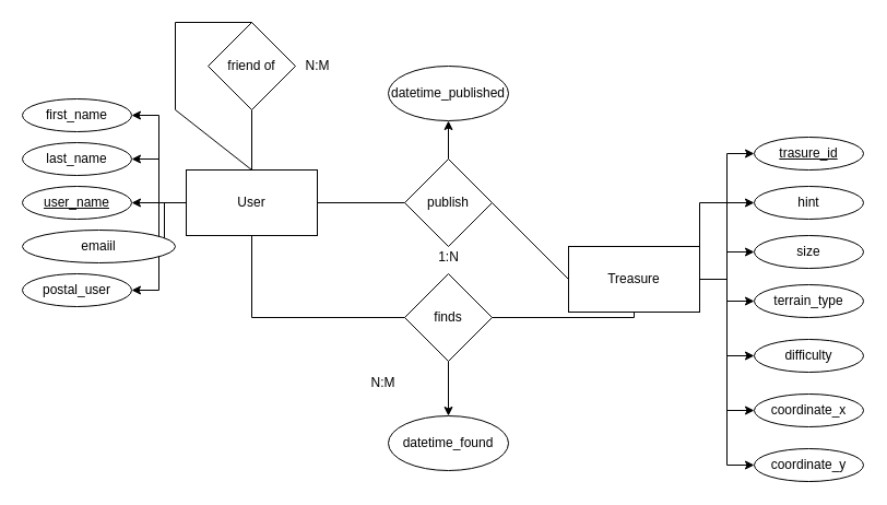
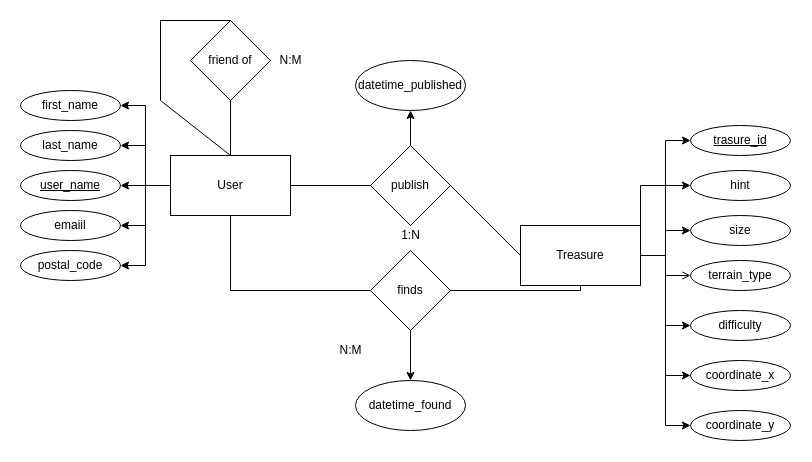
  <mxCell id="0" />
  <mxCell id="1" parent="0" />
  <mxCell id="2" style="edgeStyle=orthogonalEdgeStyle;rounded=0;orthogonalLoop=1;jettySize=auto;html=1;exitX=0;exitY=0.5;exitDx=0;exitDy=0;entryX=1;entryY=0.5;entryDx=0;entryDy=0;" parent="1" source="7" target="13" edge="1"><mxGeometry relative="1" as="geometry" /></mxCell>
  <mxCell id="3" style="edgeStyle=orthogonalEdgeStyle;rounded=0;orthogonalLoop=1;jettySize=auto;html=1;exitX=0;exitY=0.5;exitDx=0;exitDy=0;entryX=1;entryY=0.5;entryDx=0;entryDy=0;" parent="1" source="7" target="14" edge="1"><mxGeometry relative="1" as="geometry" /></mxCell>
  <mxCell id="4" style="edgeStyle=orthogonalEdgeStyle;rounded=0;orthogonalLoop=1;jettySize=auto;html=1;exitX=0;exitY=0.5;exitDx=0;exitDy=0;entryX=1;entryY=0.5;entryDx=0;entryDy=0;" parent="1" source="7" target="17" edge="1"><mxGeometry relative="1" as="geometry" /></mxCell>
  <mxCell id="5" style="edgeStyle=orthogonalEdgeStyle;rounded=0;orthogonalLoop=1;jettySize=auto;html=1;exitX=0;exitY=0.5;exitDx=0;exitDy=0;entryX=1;entryY=0.5;entryDx=0;entryDy=0;" parent="1" source="7" target="15" edge="1"><mxGeometry relative="1" as="geometry" /></mxCell>
  <mxCell id="6" style="edgeStyle=orthogonalEdgeStyle;rounded=0;orthogonalLoop=1;jettySize=auto;html=1;exitX=0;exitY=0.5;exitDx=0;exitDy=0;entryX=1;entryY=0.5;entryDx=0;entryDy=0;" parent="1" source="7" target="16" edge="1"><mxGeometry relative="1" as="geometry" /></mxCell>
  <mxCell id="7" value="User" style="rounded=0;whiteSpace=wrap;html=1;" parent="1" vertex="1"><mxGeometry x="170" y="155" width="120" height="60" as="geometry" /></mxCell>
  <mxCell id="8" value="friend of" style="rhombus;whiteSpace=wrap;html=1;" parent="1" vertex="1"><mxGeometry x="190" y="20" width="80" height="80" as="geometry" /></mxCell>
  <mxCell id="9" style="edgeStyle=orthogonalEdgeStyle;rounded=0;orthogonalLoop=1;jettySize=auto;html=1;exitX=1;exitY=0.5;exitDx=0;exitDy=0;entryX=0;entryY=0.5;entryDx=0;entryDy=0;startArrow=none;startFill=0;endArrow=classic;endFill=1;" parent="1" source="12" target="28" edge="1"><mxGeometry relative="1" as="geometry" /></mxCell>
  <mxCell id="10" style="edgeStyle=orthogonalEdgeStyle;rounded=0;orthogonalLoop=1;jettySize=auto;html=1;exitX=1;exitY=0.5;exitDx=0;exitDy=0;entryX=0;entryY=0.5;entryDx=0;entryDy=0;startArrow=none;startFill=0;endArrow=classic;endFill=1;" parent="1" source="12" target="29" edge="1"><mxGeometry relative="1" as="geometry" /></mxCell>
  <mxCell id="11" style="edgeStyle=orthogonalEdgeStyle;rounded=0;orthogonalLoop=1;jettySize=auto;html=1;exitX=1;exitY=0.5;exitDx=0;exitDy=0;entryX=0;entryY=0.5;entryDx=0;entryDy=0;startArrow=none;startFill=0;endArrow=classic;endFill=1;" parent="1" source="12" target="36" edge="1"><mxGeometry relative="1" as="geometry"><mxPoint x="687.1" y="224.99" as="targetPoint" /></mxGeometry></mxCell>
  <mxCell id="12" value="Treasure" style="rounded=0;whiteSpace=wrap;html=1;" parent="1" vertex="1"><mxGeometry x="520" y="225" width="120" height="60" as="geometry" /></mxCell>
  <mxCell id="13" value="first_name" style="ellipse;whiteSpace=wrap;html=1;" parent="1" vertex="1"><mxGeometry x="20" y="90" width="100" height="30" as="geometry" /></mxCell>
  <mxCell id="14" value="last_name" style="ellipse;whiteSpace=wrap;html=1;" parent="1" vertex="1"><mxGeometry x="20" y="130" width="100" height="30" as="geometry" /></mxCell>
- <mxCell id="15" value="emaiil" style="ellipse;whiteSpace=wrap;html=1;" parent="1" vertex="1"><mxGeometry x="20" y="210" width="140" height="30" as="geometry" /></mxCell>
- <mxCell id="16" value="postal_user" style="ellipse;whiteSpace=wrap;html=1;" parent="1" vertex="1"><mxGeometry x="20" y="250" width="100" height="30" as="geometry" /></mxCell>
+ <mxCell id="15" value="emaiil" style="ellipse;whiteSpace=wrap;html=1;" parent="1" vertex="1"><mxGeometry x="20" y="210" width="100" height="30" as="geometry" /></mxCell>
+ <mxCell id="16" value="postal_code" style="ellipse;whiteSpace=wrap;html=1;" parent="1" vertex="1"><mxGeometry x="20" y="250" width="100" height="30" as="geometry" /></mxCell>
  <mxCell id="17" value="&lt;u&gt;user_name&lt;/u&gt;" style="ellipse;whiteSpace=wrap;html=1;" parent="1" vertex="1"><mxGeometry x="20" y="170" width="100" height="30" as="geometry" /></mxCell>
  <mxCell id="18" value="" style="endArrow=none;html=1;rounded=0;entryX=0.5;entryY=1;entryDx=0;entryDy=0;exitX=0.5;exitY=0;exitDx=0;exitDy=0;" parent="1" source="7" target="8" edge="1"><mxGeometry width="50" height="50" relative="1" as="geometry"><mxPoint x="390" y="230" as="sourcePoint" /><mxPoint x="440" y="180" as="targetPoint" /></mxGeometry></mxCell>
  <mxCell id="19" value="" style="endArrow=none;html=1;rounded=0;entryX=0.5;entryY=0;entryDx=0;entryDy=0;exitX=0.5;exitY=0;exitDx=0;exitDy=0;endFill=0;" parent="1" source="8" target="7" edge="1"><mxGeometry width="50" height="50" relative="1" as="geometry"><mxPoint x="140" y="110" as="sourcePoint" /><mxPoint x="190" y="60" as="targetPoint" /><Array as="points"><mxPoint x="160" y="20" /><mxPoint x="160" y="100" /></Array></mxGeometry></mxCell>
  <mxCell id="20" value="N:M" style="text;html=1;align=center;verticalAlign=middle;resizable=0;points=[];autosize=1;strokeColor=none;fillColor=none;" parent="1" vertex="1"><mxGeometry x="270" y="50" width="40" height="20" as="geometry" /></mxCell>
  <mxCell id="21" style="edgeStyle=none;html=1;exitX=0.5;exitY=0;exitDx=0;exitDy=0;entryX=0.5;entryY=1;entryDx=0;entryDy=0;" parent="1" source="22" target="41" edge="1"><mxGeometry relative="1" as="geometry"><mxPoint x="460" y="90" as="targetPoint" /></mxGeometry></mxCell>
  <mxCell id="22" value="publish" style="rhombus;whiteSpace=wrap;html=1;" parent="1" vertex="1"><mxGeometry x="370" y="145" width="80" height="80" as="geometry" /></mxCell>
  <mxCell id="23" value="" style="endArrow=none;html=1;rounded=0;exitX=1;exitY=0.5;exitDx=0;exitDy=0;" parent="1" source="7" target="22" edge="1"><mxGeometry width="50" height="50" relative="1" as="geometry"><mxPoint x="390" y="320" as="sourcePoint" /><mxPoint x="440" y="270" as="targetPoint" /></mxGeometry></mxCell>
  <mxCell id="24" value="" style="endArrow=none;html=1;rounded=0;exitX=1;exitY=0.5;exitDx=0;exitDy=0;entryX=0;entryY=0.5;entryDx=0;entryDy=0;" parent="1" source="22" target="12" edge="1"><mxGeometry width="50" height="50" relative="1" as="geometry"><mxPoint x="490" y="184.58" as="sourcePoint" /><mxPoint x="600" y="184.58" as="targetPoint" /></mxGeometry></mxCell>
  <mxCell id="25" value="1:N" style="text;html=1;align=center;verticalAlign=middle;resizable=0;points=[];autosize=1;strokeColor=none;fillColor=none;" parent="1" vertex="1"><mxGeometry x="395" y="225" width="30" height="20" as="geometry" /></mxCell>
  <mxCell id="26" value="coordinate_x" style="ellipse;whiteSpace=wrap;html=1;" parent="1" vertex="1"><mxGeometry x="690" y="360" width="100" height="30" as="geometry" /></mxCell>
  <mxCell id="27" value="coordinate_y" style="ellipse;whiteSpace=wrap;html=1;" parent="1" vertex="1"><mxGeometry x="690" y="410" width="100" height="30" as="geometry" /></mxCell>
  <mxCell id="28" value="&lt;u&gt;trasure_id&lt;/u&gt;" style="ellipse;whiteSpace=wrap;html=1;" parent="1" vertex="1"><mxGeometry x="690" y="125" width="100" height="30" as="geometry" /></mxCell>
  <mxCell id="29" value="hint" style="ellipse;whiteSpace=wrap;html=1;" parent="1" vertex="1"><mxGeometry x="690" y="170" width="100" height="30" as="geometry" /></mxCell>
  <mxCell id="30" style="edgeStyle=orthogonalEdgeStyle;rounded=0;orthogonalLoop=1;jettySize=auto;html=1;exitX=1;exitY=0.5;exitDx=0;exitDy=0;entryX=0;entryY=0.5;entryDx=0;entryDy=0;endArrow=classic;endFill=1;" parent="1" source="12" target="26" edge="1"><mxGeometry relative="1" as="geometry"><mxPoint x="790" y="230" as="sourcePoint" /></mxGeometry></mxCell>
  <mxCell id="31" style="edgeStyle=orthogonalEdgeStyle;rounded=0;orthogonalLoop=1;jettySize=auto;html=1;exitX=1;exitY=0.5;exitDx=0;exitDy=0;entryX=0;entryY=0.5;entryDx=0;entryDy=0;endArrow=classic;endFill=1;" parent="1" source="12" target="27" edge="1"><mxGeometry relative="1" as="geometry"><mxPoint x="790" y="230" as="sourcePoint" /></mxGeometry></mxCell>
  <mxCell id="32" value="finds" style="rhombus;whiteSpace=wrap;html=1;" parent="1" vertex="1"><mxGeometry x="370" y="250" width="80" height="80" as="geometry" /></mxCell>
  <mxCell id="33" value="" style="endArrow=none;html=1;rounded=0;exitX=1;exitY=0.5;exitDx=0;exitDy=0;entryX=0.5;entryY=1;entryDx=0;entryDy=0;" parent="1" source="32" target="12" edge="1"><mxGeometry width="50" height="50" relative="1" as="geometry"><mxPoint x="500" y="330" as="sourcePoint" /><mxPoint x="570" y="330" as="targetPoint" /><Array as="points"><mxPoint x="580" y="290" /></Array></mxGeometry></mxCell>
  <mxCell id="34" value="" style="endArrow=none;html=1;rounded=0;exitX=0.5;exitY=1;exitDx=0;exitDy=0;entryX=0;entryY=0.5;entryDx=0;entryDy=0;" parent="1" source="7" target="32" edge="1"><mxGeometry width="50" height="50" relative="1" as="geometry"><mxPoint x="210" y="342.5" as="sourcePoint" /><mxPoint x="340" y="242.5" as="targetPoint" /><Array as="points"><mxPoint x="230" y="290" /></Array></mxGeometry></mxCell>
  <mxCell id="35" value="N:M" style="text;html=1;align=center;verticalAlign=middle;resizable=0;points=[];autosize=1;strokeColor=none;fillColor=none;" parent="1" vertex="1"><mxGeometry x="330" y="340" width="40" height="20" as="geometry" /></mxCell>
  <mxCell id="36" value="size" style="ellipse;whiteSpace=wrap;html=1;" parent="1" vertex="1"><mxGeometry x="690" y="215" width="100" height="30" as="geometry" /></mxCell>
  <mxCell id="37" value="difficulty" style="ellipse;whiteSpace=wrap;html=1;" parent="1" vertex="1"><mxGeometry x="690" y="310" width="100" height="30" as="geometry" /></mxCell>
  <mxCell id="38" value="terrain_type" style="ellipse;whiteSpace=wrap;html=1;" parent="1" vertex="1"><mxGeometry x="690" y="260" width="100" height="30" as="geometry" /></mxCell>
  <mxCell id="39" style="edgeStyle=none;html=1;exitX=0.5;exitY=1;exitDx=0;exitDy=0;entryX=0.5;entryY=0;entryDx=0;entryDy=0;" parent="1" source="32" target="40" edge="1"><mxGeometry relative="1" as="geometry"><mxPoint x="440" y="450" as="targetPoint" /><mxPoint x="440" y="495" as="sourcePoint" /></mxGeometry></mxCell>
  <mxCell id="40" value="datetime_found" style="ellipse;whiteSpace=wrap;html=1;" parent="1" vertex="1"><mxGeometry x="355" y="380" width="110" height="50" as="geometry" /></mxCell>
  <mxCell id="41" value="datetime_published" style="ellipse;whiteSpace=wrap;html=1;" parent="1" vertex="1"><mxGeometry x="355" y="60" width="110" height="50" as="geometry" /></mxCell>
  <mxCell id="42" style="edgeStyle=orthogonalEdgeStyle;rounded=0;orthogonalLoop=1;jettySize=auto;html=1;entryX=0;entryY=0.5;entryDx=0;entryDy=0;endArrow=classic;endFill=1;exitX=1;exitY=0.5;exitDx=0;exitDy=0;" edge="1" parent="1" source="12" target="37"><mxGeometry relative="1" as="geometry"><mxPoint x="640" y="190" as="sourcePoint" /><mxPoint x="700" y="435" as="targetPoint" /><Array as="points"><mxPoint x="665" y="185" /><mxPoint x="665" y="325" /></Array></mxGeometry></mxCell>
- <mxCell id="43" style="edgeStyle=orthogonalEdgeStyle;rounded=0;orthogonalLoop=1;jettySize=auto;html=1;exitX=1;exitY=0.5;exitDx=0;exitDy=0;entryX=0;entryY=0.5;entryDx=0;entryDy=0;startArrow=none;startFill=0;endArrow=classic;endFill=1;" edge="1" parent="1" source="12" target="38"><mxGeometry relative="1" as="geometry"><mxPoint x="650" y="195" as="sourcePoint" /><mxPoint x="700" y="240" as="targetPoint" /></mxGeometry></mxCell>
+ <mxCell id="43" style="edgeStyle=orthogonalEdgeStyle;rounded=0;orthogonalLoop=1;jettySize=auto;html=1;exitX=1;exitY=0.5;exitDx=0;exitDy=0;entryX=0;entryY=0.5;entryDx=0;entryDy=0;startArrow=none;startFill=0;endArrow=open;endFill=1;" edge="1" parent="1" source="12" target="38"><mxGeometry relative="1" as="geometry"><mxPoint x="650" y="195" as="sourcePoint" /><mxPoint x="700" y="240" as="targetPoint" /></mxGeometry></mxCell>
